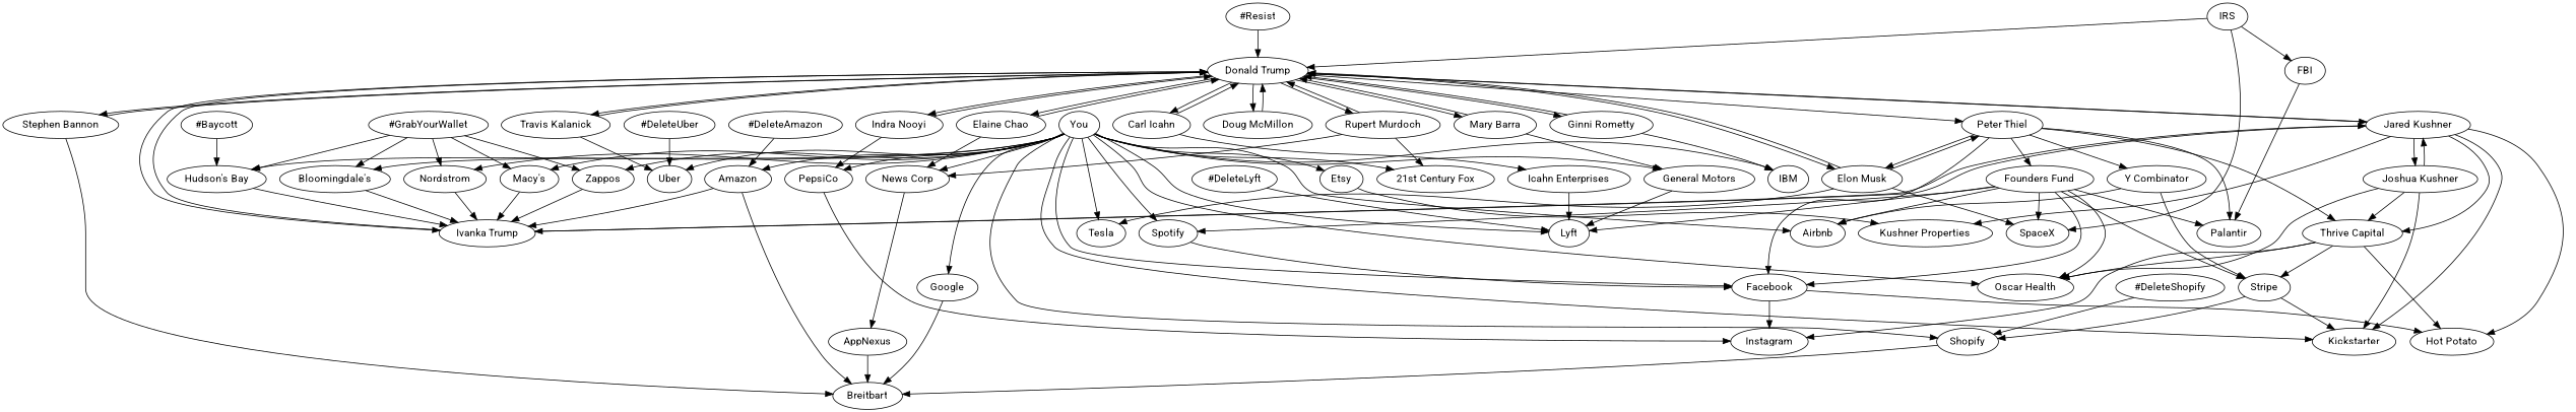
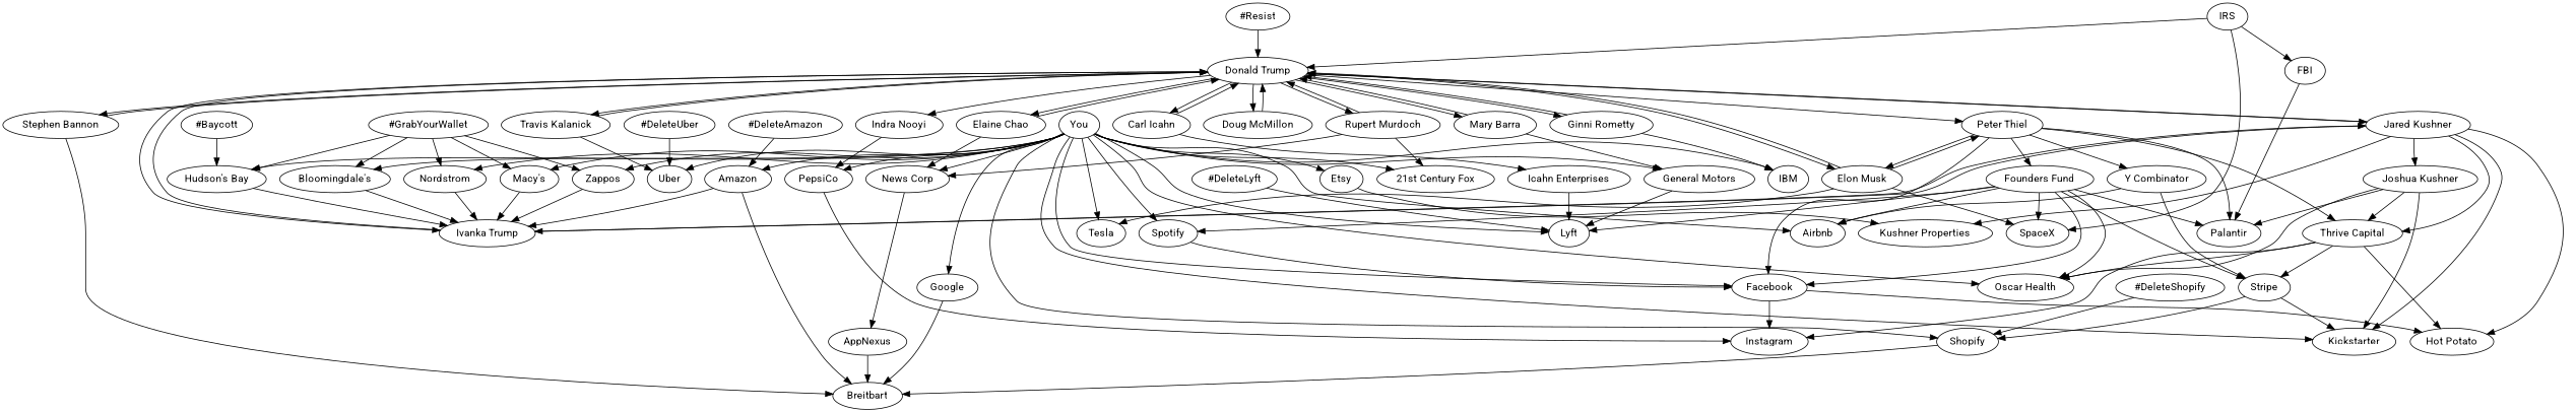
  digraph {
    fontname=Roboto
    node [fontname=Roboto]
    edge [fontname=Roboto]
    "Donald Trump"
    "Peter Thiel"
    "Jared Kushner"
    "Stephen Bannon"
    "Elon Musk"
    "Rupert Murdoch"
    "Elaine Chao"
    "Travis Kalanick"
    "Indra Nooyi"
    "Doug McMillon"
    "Ginni Rometty"
    "Mary Barra"
    "Ivanka Trump"
    "Carl Icahn"
    "Thrive Capital"
    Facebook
    "Y Combinator"
    Palantir
    "Founders Fund"
    "Joshua Kushner"
    Kickstarter
    "Kushner Properties"
    "Hot Potato"
    Breitbart
    Tesla
    SpaceX
    "News Corp"
    "21st Century Fox"
    Uber
    PepsiCo
    IBM
    "General Motors"
    "Icahn Enterprises"
    "Oscar Health"
    Stripe
    Instagram
    Airbnb
    Spotify
    Lyft
    Shopify
    Etsy
    IRS
    FBI
    Google
    AppNexus
    Amazon
    Nordstrom
    "Macy's"
    Zappos
    "Bloomingdale's"
    "Hudson's Bay"
    You
    "#DeleteUber"
    "#DeleteShopify"
    "#DeleteAmazon"
    "#GrabYourWallet"
    "#DeleteLyft"
    "#Baycott"
    "#Resist"
    "Donald Trump" -> "Peter Thiel"
    "Donald Trump" -> "Jared Kushner"
    "Donald Trump" -> "Stephen Bannon"
    "Donald Trump" -> "Elon Musk"
    "Donald Trump" -> "Rupert Murdoch"
    "Donald Trump" -> "Elaine Chao"
    "Donald Trump" -> "Travis Kalanick"
    "Donald Trump" -> "Indra Nooyi"
    "Donald Trump" -> "Doug McMillon"
    "Donald Trump" -> "Ginni Rometty"
    "Donald Trump" -> "Mary Barra"
    "Donald Trump" -> "Ivanka Trump"
    "Donald Trump" -> "Carl Icahn"
    "Peter Thiel" -> "Elon Musk"
    "Peter Thiel" -> "Thrive Capital"
    "Peter Thiel" -> Facebook
    "Peter Thiel" -> "Y Combinator"
    "Peter Thiel" -> Palantir
    "Peter Thiel" -> "Founders Fund"
    "Jared Kushner" -> "Donald Trump"
    "Jared Kushner" -> "Ivanka Trump"
    "Jared Kushner" -> "Thrive Capital"
    "Jared Kushner" -> "Joshua Kushner"
    "Jared Kushner" -> Kickstarter
    "Jared Kushner" -> "Kushner Properties"
    "Jared Kushner" -> "Hot Potato"
    "Stephen Bannon" -> "Donald Trump"
    "Stephen Bannon" -> Breitbart
    "Elon Musk" -> "Donald Trump"
    "Elon Musk" -> "Peter Thiel"
    "Elon Musk" -> Tesla
    "Elon Musk" -> SpaceX
    "Rupert Murdoch" -> "Donald Trump"
    "Rupert Murdoch" -> "News Corp"
    "Rupert Murdoch" -> "21st Century Fox"
    "Elaine Chao" -> "Donald Trump"
    "Elaine Chao" -> "News Corp"
    "Travis Kalanick" -> "Donald Trump"
    "Travis Kalanick" -> Uber
-   "Indra Nooyi" -> "Donald Trump"
    "Indra Nooyi" -> PepsiCo
    "Doug McMillon" -> "Donald Trump"
    "Ginni Rometty" -> "Donald Trump"
    "Ginni Rometty" -> IBM
    "Mary Barra" -> "Donald Trump"
    "Mary Barra" -> "General Motors"
    "Ivanka Trump" -> "Donald Trump"
    "Ivanka Trump" -> "Jared Kushner"
    "Carl Icahn" -> "Donald Trump"
    "Carl Icahn" -> "Icahn Enterprises"
    "Thrive Capital" -> "Hot Potato"
    "Thrive Capital" -> "Oscar Health"
    "Thrive Capital" -> Stripe
    "Thrive Capital" -> Instagram
    Facebook -> "Hot Potato"
    Facebook -> Instagram
    "Y Combinator" -> Stripe
    "Y Combinator" -> Airbnb
    "Founders Fund" -> Facebook
    "Founders Fund" -> Palantir
    "Founders Fund" -> SpaceX
    "Founders Fund" -> "Oscar Health"
    "Founders Fund" -> Stripe
    "Founders Fund" -> Airbnb
    "Founders Fund" -> Spotify
    "Founders Fund" -> Lyft
-   "Joshua Kushner" -> "Jared Kushner"
+   "Joshua Kushner" -> Palantir
    "Joshua Kushner" -> "Thrive Capital"
    "Joshua Kushner" -> Kickstarter
    "Joshua Kushner" -> "Oscar Health"
    "News Corp" -> AppNexus
    PepsiCo -> Instagram
    "General Motors" -> Lyft
    "Icahn Enterprises" -> Lyft
    Stripe -> Kickstarter
    Stripe -> Shopify
    Spotify -> Facebook
    Shopify -> Breitbart
    Etsy -> "Kushner Properties"
    IRS -> "Donald Trump"
    IRS -> SpaceX
    IRS -> FBI
    FBI -> Palantir
    Google -> Breitbart
    AppNexus -> Breitbart
    Amazon -> "Ivanka Trump"
    Amazon -> Breitbart
    Nordstrom -> "Ivanka Trump"
    "Macy's" -> "Ivanka Trump"
    Zappos -> "Ivanka Trump"
    "Bloomingdale's" -> "Ivanka Trump"
    "Hudson's Bay" -> "Ivanka Trump"
    You -> Facebook
    You -> Kickstarter
    You -> Tesla
    You -> "News Corp"
    You -> "21st Century Fox"
    You -> Uber
    You -> PepsiCo
    You -> IBM
    You -> "General Motors"
    You -> "Oscar Health"
    You -> Airbnb
    You -> Spotify
    You -> Lyft
    You -> Shopify
    You -> Etsy
    You -> Google
    You -> Amazon
    You -> Nordstrom
    You -> "Macy's"
    You -> Zappos
    You -> "Bloomingdale's"
    You -> "Hudson's Bay"
    "#DeleteUber" -> Uber
    "#DeleteShopify" -> Shopify
    "#DeleteAmazon" -> Amazon
    "#GrabYourWallet" -> Nordstrom
    "#GrabYourWallet" -> "Macy's"
    "#GrabYourWallet" -> Zappos
    "#GrabYourWallet" -> "Bloomingdale's"
    "#GrabYourWallet" -> "Hudson's Bay"
    "#DeleteLyft" -> Lyft
    "#Baycott" -> "Hudson's Bay"
    "#Resist" -> "Donald Trump"
  }
